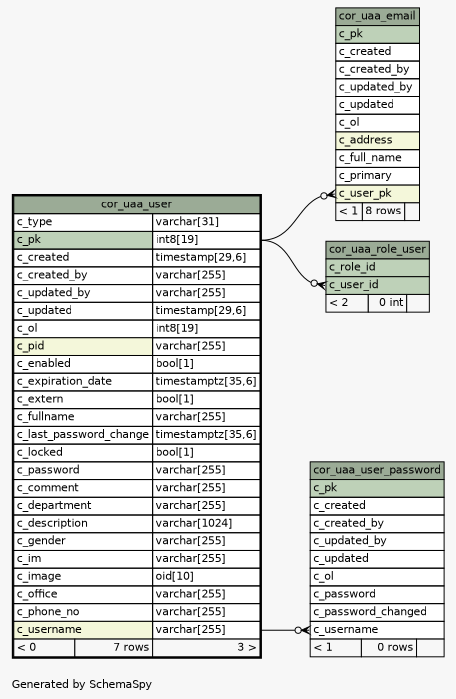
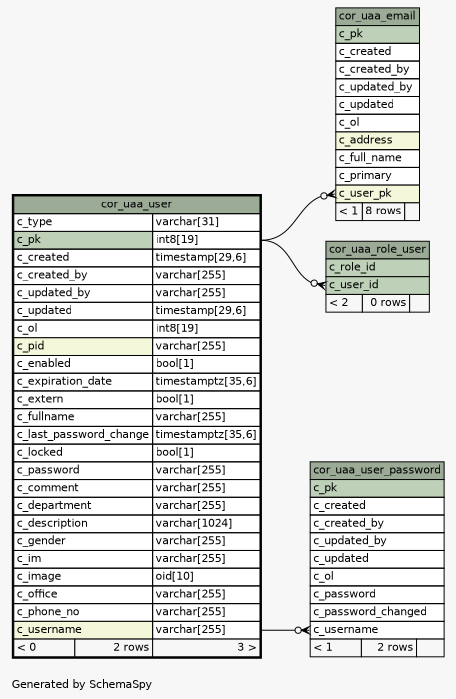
  digraph {
    bgcolor="#f7f7f7"
    fontname=Helvetica
    fontsize=11
    label="\nGenerated by SchemaSpy"
    labeljust=l
    nodesep=0.18
    rankdir=RL
    ranksep=0.46
    node [fontname=Helvetica fontsize=11 shape=plaintext]
    edge [arrowhead=none arrowsize=0.8 arrowtail=crowodot dir=back headport="c_pk.type:e"]
    n1 [label=<     <TABLE BORDER="0" CELLBORDER="1" CELLSPACING="0" BGCOLOR="#ffffff">       <TR><TD COLSPAN="3" BGCOLOR="#9bab96" ALIGN="CENTER">cor_uaa_email</TD></TR>       <TR><TD PORT="c_pk" COLSPAN="3" BGCOLOR="#bed1b8" ALIGN="LEFT">c_pk</TD></TR>       <TR><TD PORT="c_created" COLSPAN="3" ALIGN="LEFT">c_created</TD></TR>       <TR><TD PORT="c_created_by" COLSPAN="3" ALIGN="LEFT">c_created_by</TD></TR>       <TR><TD PORT="c_updated_by" COLSPAN="3" ALIGN="LEFT">c_updated_by</TD></TR>       <TR><TD PORT="c_updated" COLSPAN="3" ALIGN="LEFT">c_updated</TD></TR>       <TR><TD PORT="c_ol" COLSPAN="3" ALIGN="LEFT">c_ol</TD></TR>       <TR><TD PORT="c_address" COLSPAN="3" BGCOLOR="#f4f7da" ALIGN="LEFT">c_address</TD></TR>       <TR><TD PORT="c_full_name" COLSPAN="3" ALIGN="LEFT">c_full_name</TD></TR>       <TR><TD PORT="c_primary" COLSPAN="3" ALIGN="LEFT">c_primary</TD></TR>       <TR><TD PORT="c_user_pk" COLSPAN="3" BGCOLOR="#f4f7da" ALIGN="LEFT">c_user_pk</TD></TR>       <TR><TD ALIGN="LEFT" BGCOLOR="#f7f7f7">&lt; 1</TD><TD ALIGN="RIGHT" BGCOLOR="#f7f7f7">8 rows</TD><TD ALIGN="RIGHT" BGCOLOR="#f7f7f7">  </TD></TR>     </TABLE>>]
-   n2 [label=<     <TABLE BORDER="2" CELLBORDER="1" CELLSPACING="0" BGCOLOR="#ffffff">       <TR><TD COLSPAN="3" BGCOLOR="#9bab96" ALIGN="CENTER">cor_uaa_user</TD></TR>       <TR><TD PORT="c_type" COLSPAN="2" ALIGN="LEFT">c_type</TD><TD PORT="c_type.type" ALIGN="LEFT">varchar[31]</TD></TR>       <TR><TD PORT="c_pk" COLSPAN="2" BGCOLOR="#bed1b8" ALIGN="LEFT">c_pk</TD><TD PORT="c_pk.type" ALIGN="LEFT">int8[19]</TD></TR>       <TR><TD PORT="c_created" COLSPAN="2" ALIGN="LEFT">c_created</TD><TD PORT="c_created.type" ALIGN="LEFT">timestamp[29,6]</TD></TR>       <TR><TD PORT="c_created_by" COLSPAN="2" ALIGN="LEFT">c_created_by</TD><TD PORT="c_created_by.type" ALIGN="LEFT">varchar[255]</TD></TR>       <TR><TD PORT="c_updated_by" COLSPAN="2" ALIGN="LEFT">c_updated_by</TD><TD PORT="c_updated_by.type" ALIGN="LEFT">varchar[255]</TD></TR>       <TR><TD PORT="c_updated" COLSPAN="2" ALIGN="LEFT">c_updated</TD><TD PORT="c_updated.type" ALIGN="LEFT">timestamp[29,6]</TD></TR>       <TR><TD PORT="c_ol" COLSPAN="2" ALIGN="LEFT">c_ol</TD><TD PORT="c_ol.type" ALIGN="LEFT">int8[19]</TD></TR>       <TR><TD PORT="c_pid" COLSPAN="2" BGCOLOR="#f4f7da" ALIGN="LEFT">c_pid</TD><TD PORT="c_pid.type" ALIGN="LEFT">varchar[255]</TD></TR>       <TR><TD PORT="c_enabled" COLSPAN="2" ALIGN="LEFT">c_enabled</TD><TD PORT="c_enabled.type" ALIGN="LEFT">bool[1]</TD></TR>       <TR><TD PORT="c_expiration_date" COLSPAN="2" ALIGN="LEFT">c_expiration_date</TD><TD PORT="c_expiration_date.type" ALIGN="LEFT">timestamptz[35,6]</TD></TR>       <TR><TD PORT="c_extern" COLSPAN="2" ALIGN="LEFT">c_extern</TD><TD PORT="c_extern.type" ALIGN="LEFT">bool[1]</TD></TR>       <TR><TD PORT="c_fullname" COLSPAN="2" ALIGN="LEFT">c_fullname</TD><TD PORT="c_fullname.type" ALIGN="LEFT">varchar[255]</TD></TR>       <TR><TD PORT="c_last_password_change" COLSPAN="2" ALIGN="LEFT">c_last_password_change</TD><TD PORT="c_last_password_change.type" ALIGN="LEFT">timestamptz[35,6]</TD></TR>       <TR><TD PORT="c_locked" COLSPAN="2" ALIGN="LEFT">c_locked</TD><TD PORT="c_locked.type" ALIGN="LEFT">bool[1]</TD></TR>       <TR><TD PORT="c_password" COLSPAN="2" ALIGN="LEFT">c_password</TD><TD PORT="c_password.type" ALIGN="LEFT">varchar[255]</TD></TR>       <TR><TD PORT="c_comment" COLSPAN="2" ALIGN="LEFT">c_comment</TD><TD PORT="c_comment.type" ALIGN="LEFT">varchar[255]</TD></TR>       <TR><TD PORT="c_department" COLSPAN="2" ALIGN="LEFT">c_department</TD><TD PORT="c_department.type" ALIGN="LEFT">varchar[255]</TD></TR>       <TR><TD PORT="c_description" COLSPAN="2" ALIGN="LEFT">c_description</TD><TD PORT="c_description.type" ALIGN="LEFT">varchar[1024]</TD></TR>       <TR><TD PORT="c_gender" COLSPAN="2" ALIGN="LEFT">c_gender</TD><TD PORT="c_gender.type" ALIGN="LEFT">varchar[255]</TD></TR>       <TR><TD PORT="c_im" COLSPAN="2" ALIGN="LEFT">c_im</TD><TD PORT="c_im.type" ALIGN="LEFT">varchar[255]</TD></TR>       <TR><TD PORT="c_image" COLSPAN="2" ALIGN="LEFT">c_image</TD><TD PORT="c_image.type" ALIGN="LEFT">oid[10]</TD></TR>       <TR><TD PORT="c_office" COLSPAN="2" ALIGN="LEFT">c_office</TD><TD PORT="c_office.type" ALIGN="LEFT">varchar[255]</TD></TR>       <TR><TD PORT="c_phone_no" COLSPAN="2" ALIGN="LEFT">c_phone_no</TD><TD PORT="c_phone_no.type" ALIGN="LEFT">varchar[255]</TD></TR>       <TR><TD PORT="c_username" COLSPAN="2" BGCOLOR="#f4f7da" ALIGN="LEFT">c_username</TD><TD PORT="c_username.type" ALIGN="LEFT">varchar[255]</TD></TR>       <TR><TD ALIGN="LEFT" BGCOLOR="#f7f7f7">&lt; 0</TD><TD ALIGN="RIGHT" BGCOLOR="#f7f7f7">7 rows</TD><TD ALIGN="RIGHT" BGCOLOR="#f7f7f7">3 &gt;</TD></TR>     </TABLE>>]
-   n3 [label=<     <TABLE BORDER="0" CELLBORDER="1" CELLSPACING="0" BGCOLOR="#ffffff">       <TR><TD COLSPAN="3" BGCOLOR="#9bab96" ALIGN="CENTER">cor_uaa_role_user</TD></TR>       <TR><TD PORT="c_role_id" COLSPAN="3" BGCOLOR="#bed1b8" ALIGN="LEFT">c_role_id</TD></TR>       <TR><TD PORT="c_user_id" COLSPAN="3" BGCOLOR="#bed1b8" ALIGN="LEFT">c_user_id</TD></TR>       <TR><TD ALIGN="LEFT" BGCOLOR="#f7f7f7">&lt; 2</TD><TD ALIGN="RIGHT" BGCOLOR="#f7f7f7">0 int</TD><TD ALIGN="RIGHT" BGCOLOR="#f7f7f7">  </TD></TR>     </TABLE>>]
-   n4 [label=<     <TABLE BORDER="0" CELLBORDER="1" CELLSPACING="0" BGCOLOR="#ffffff">       <TR><TD COLSPAN="3" BGCOLOR="#9bab96" ALIGN="CENTER">cor_uaa_user_password</TD></TR>       <TR><TD PORT="c_pk" COLSPAN="3" BGCOLOR="#bed1b8" ALIGN="LEFT">c_pk</TD></TR>       <TR><TD PORT="c_created" COLSPAN="3" ALIGN="LEFT">c_created</TD></TR>       <TR><TD PORT="c_created_by" COLSPAN="3" ALIGN="LEFT">c_created_by</TD></TR>       <TR><TD PORT="c_updated_by" COLSPAN="3" ALIGN="LEFT">c_updated_by</TD></TR>       <TR><TD PORT="c_updated" COLSPAN="3" ALIGN="LEFT">c_updated</TD></TR>       <TR><TD PORT="c_ol" COLSPAN="3" ALIGN="LEFT">c_ol</TD></TR>       <TR><TD PORT="c_password" COLSPAN="3" ALIGN="LEFT">c_password</TD></TR>       <TR><TD PORT="c_password_changed" COLSPAN="3" ALIGN="LEFT">c_password_changed</TD></TR>       <TR><TD PORT="c_username" COLSPAN="3" ALIGN="LEFT">c_username</TD></TR>       <TR><TD ALIGN="LEFT" BGCOLOR="#f7f7f7">&lt; 1</TD><TD ALIGN="RIGHT" BGCOLOR="#f7f7f7">0 rows</TD><TD ALIGN="RIGHT" BGCOLOR="#f7f7f7">  </TD></TR>     </TABLE>>]
+   n2 [label=<     <TABLE BORDER="2" CELLBORDER="1" CELLSPACING="0" BGCOLOR="#ffffff">       <TR><TD COLSPAN="3" BGCOLOR="#9bab96" ALIGN="CENTER">cor_uaa_user</TD></TR>       <TR><TD PORT="c_type" COLSPAN="2" ALIGN="LEFT">c_type</TD><TD PORT="c_type.type" ALIGN="LEFT">varchar[31]</TD></TR>       <TR><TD PORT="c_pk" COLSPAN="2" BGCOLOR="#bed1b8" ALIGN="LEFT">c_pk</TD><TD PORT="c_pk.type" ALIGN="LEFT">int8[19]</TD></TR>       <TR><TD PORT="c_created" COLSPAN="2" ALIGN="LEFT">c_created</TD><TD PORT="c_created.type" ALIGN="LEFT">timestamp[29,6]</TD></TR>       <TR><TD PORT="c_created_by" COLSPAN="2" ALIGN="LEFT">c_created_by</TD><TD PORT="c_created_by.type" ALIGN="LEFT">varchar[255]</TD></TR>       <TR><TD PORT="c_updated_by" COLSPAN="2" ALIGN="LEFT">c_updated_by</TD><TD PORT="c_updated_by.type" ALIGN="LEFT">varchar[255]</TD></TR>       <TR><TD PORT="c_updated" COLSPAN="2" ALIGN="LEFT">c_updated</TD><TD PORT="c_updated.type" ALIGN="LEFT">timestamp[29,6]</TD></TR>       <TR><TD PORT="c_ol" COLSPAN="2" ALIGN="LEFT">c_ol</TD><TD PORT="c_ol.type" ALIGN="LEFT">int8[19]</TD></TR>       <TR><TD PORT="c_pid" COLSPAN="2" BGCOLOR="#f4f7da" ALIGN="LEFT">c_pid</TD><TD PORT="c_pid.type" ALIGN="LEFT">varchar[255]</TD></TR>       <TR><TD PORT="c_enabled" COLSPAN="2" ALIGN="LEFT">c_enabled</TD><TD PORT="c_enabled.type" ALIGN="LEFT">bool[1]</TD></TR>       <TR><TD PORT="c_expiration_date" COLSPAN="2" ALIGN="LEFT">c_expiration_date</TD><TD PORT="c_expiration_date.type" ALIGN="LEFT">timestamptz[35,6]</TD></TR>       <TR><TD PORT="c_extern" COLSPAN="2" ALIGN="LEFT">c_extern</TD><TD PORT="c_extern.type" ALIGN="LEFT">bool[1]</TD></TR>       <TR><TD PORT="c_fullname" COLSPAN="2" ALIGN="LEFT">c_fullname</TD><TD PORT="c_fullname.type" ALIGN="LEFT">varchar[255]</TD></TR>       <TR><TD PORT="c_last_password_change" COLSPAN="2" ALIGN="LEFT">c_last_password_change</TD><TD PORT="c_last_password_change.type" ALIGN="LEFT">timestamptz[35,6]</TD></TR>       <TR><TD PORT="c_locked" COLSPAN="2" ALIGN="LEFT">c_locked</TD><TD PORT="c_locked.type" ALIGN="LEFT">bool[1]</TD></TR>       <TR><TD PORT="c_password" COLSPAN="2" ALIGN="LEFT">c_password</TD><TD PORT="c_password.type" ALIGN="LEFT">varchar[255]</TD></TR>       <TR><TD PORT="c_comment" COLSPAN="2" ALIGN="LEFT">c_comment</TD><TD PORT="c_comment.type" ALIGN="LEFT">varchar[255]</TD></TR>       <TR><TD PORT="c_department" COLSPAN="2" ALIGN="LEFT">c_department</TD><TD PORT="c_department.type" ALIGN="LEFT">varchar[255]</TD></TR>       <TR><TD PORT="c_description" COLSPAN="2" ALIGN="LEFT">c_description</TD><TD PORT="c_description.type" ALIGN="LEFT">varchar[1024]</TD></TR>       <TR><TD PORT="c_gender" COLSPAN="2" ALIGN="LEFT">c_gender</TD><TD PORT="c_gender.type" ALIGN="LEFT">varchar[255]</TD></TR>       <TR><TD PORT="c_im" COLSPAN="2" ALIGN="LEFT">c_im</TD><TD PORT="c_im.type" ALIGN="LEFT">varchar[255]</TD></TR>       <TR><TD PORT="c_image" COLSPAN="2" ALIGN="LEFT">c_image</TD><TD PORT="c_image.type" ALIGN="LEFT">oid[10]</TD></TR>       <TR><TD PORT="c_office" COLSPAN="2" ALIGN="LEFT">c_office</TD><TD PORT="c_office.type" ALIGN="LEFT">varchar[255]</TD></TR>       <TR><TD PORT="c_phone_no" COLSPAN="2" ALIGN="LEFT">c_phone_no</TD><TD PORT="c_phone_no.type" ALIGN="LEFT">varchar[255]</TD></TR>       <TR><TD PORT="c_username" COLSPAN="2" BGCOLOR="#f4f7da" ALIGN="LEFT">c_username</TD><TD PORT="c_username.type" ALIGN="LEFT">varchar[255]</TD></TR>       <TR><TD ALIGN="LEFT" BGCOLOR="#f7f7f7">&lt; 0</TD><TD ALIGN="RIGHT" BGCOLOR="#f7f7f7">2 rows</TD><TD ALIGN="RIGHT" BGCOLOR="#f7f7f7">3 &gt;</TD></TR>     </TABLE>>]
+   n3 [label=<     <TABLE BORDER="0" CELLBORDER="1" CELLSPACING="0" BGCOLOR="#ffffff">       <TR><TD COLSPAN="3" BGCOLOR="#9bab96" ALIGN="CENTER">cor_uaa_role_user</TD></TR>       <TR><TD PORT="c_role_id" COLSPAN="3" BGCOLOR="#bed1b8" ALIGN="LEFT">c_role_id</TD></TR>       <TR><TD PORT="c_user_id" COLSPAN="3" BGCOLOR="#bed1b8" ALIGN="LEFT">c_user_id</TD></TR>       <TR><TD ALIGN="LEFT" BGCOLOR="#f7f7f7">&lt; 2</TD><TD ALIGN="RIGHT" BGCOLOR="#f7f7f7">0 rows</TD><TD ALIGN="RIGHT" BGCOLOR="#f7f7f7">  </TD></TR>     </TABLE>>]
+   n4 [label=<     <TABLE BORDER="0" CELLBORDER="1" CELLSPACING="0" BGCOLOR="#ffffff">       <TR><TD COLSPAN="3" BGCOLOR="#9bab96" ALIGN="CENTER">cor_uaa_user_password</TD></TR>       <TR><TD PORT="c_pk" COLSPAN="3" BGCOLOR="#bed1b8" ALIGN="LEFT">c_pk</TD></TR>       <TR><TD PORT="c_created" COLSPAN="3" ALIGN="LEFT">c_created</TD></TR>       <TR><TD PORT="c_created_by" COLSPAN="3" ALIGN="LEFT">c_created_by</TD></TR>       <TR><TD PORT="c_updated_by" COLSPAN="3" ALIGN="LEFT">c_updated_by</TD></TR>       <TR><TD PORT="c_updated" COLSPAN="3" ALIGN="LEFT">c_updated</TD></TR>       <TR><TD PORT="c_ol" COLSPAN="3" ALIGN="LEFT">c_ol</TD></TR>       <TR><TD PORT="c_password" COLSPAN="3" ALIGN="LEFT">c_password</TD></TR>       <TR><TD PORT="c_password_changed" COLSPAN="3" ALIGN="LEFT">c_password_changed</TD></TR>       <TR><TD PORT="c_username" COLSPAN="3" ALIGN="LEFT">c_username</TD></TR>       <TR><TD ALIGN="LEFT" BGCOLOR="#f7f7f7">&lt; 1</TD><TD ALIGN="RIGHT" BGCOLOR="#f7f7f7">2 rows</TD><TD ALIGN="RIGHT" BGCOLOR="#f7f7f7">  </TD></TR>     </TABLE>>]
    n1 -> n2 [tailport="c_user_pk:w"]
    n3 -> n2 [tailport="c_user_id:w"]
    n4 -> n2 [headport="c_username.type:e" tailport="c_username:w"]
  }
